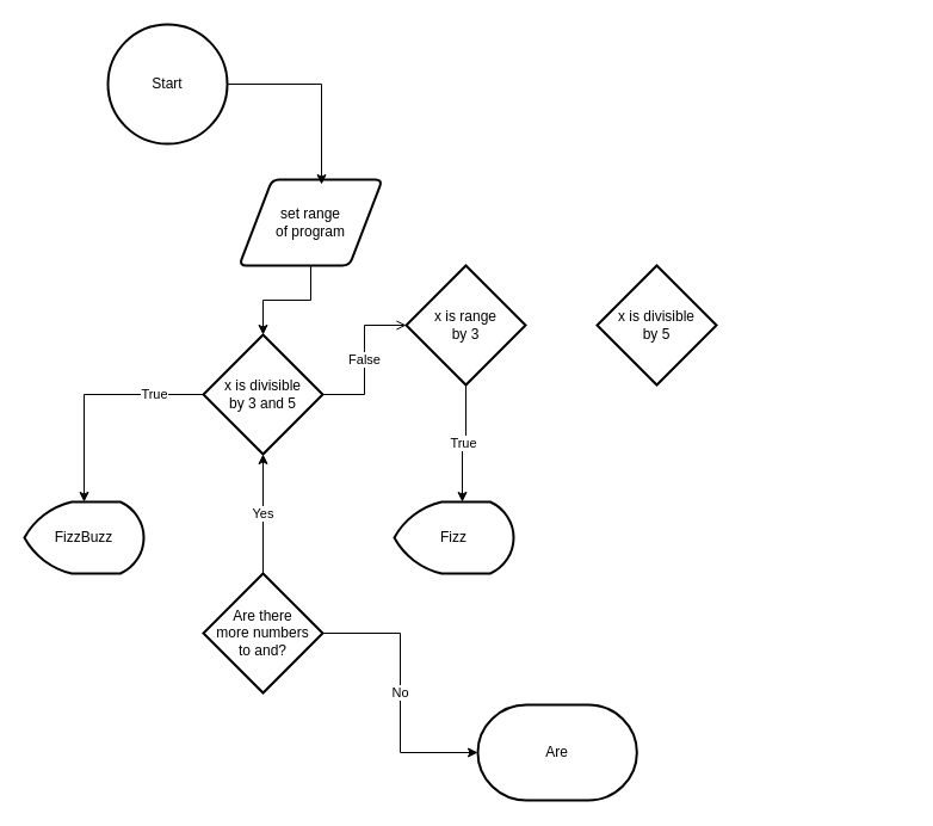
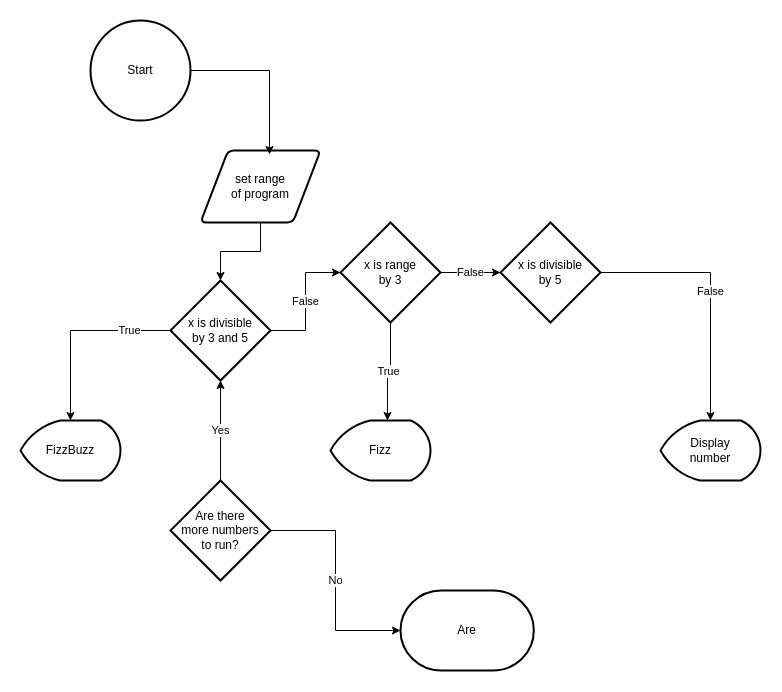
  <mxCell id="0" />
  <mxCell id="1" parent="0" />
  <mxCell id="2" value="Start" style="strokeWidth=2;html=1;shape=mxgraph.flowchart.start_2;whiteSpace=wrap;" vertex="1" parent="1"><mxGeometry x="90" y="20" width="100" height="100" as="geometry" /></mxCell>
  <mxCell id="3" value="set range&lt;div&gt;of program&lt;/div&gt;" style="shape=parallelogram;html=1;strokeWidth=2;perimeter=parallelogramPerimeter;whiteSpace=wrap;rounded=1;arcSize=12;size=0.23;" vertex="1" parent="1"><mxGeometry x="200" y="150" width="120" height="72" as="geometry" /></mxCell>
  <mxCell id="4" style="edgeStyle=orthogonalEdgeStyle;rounded=0;orthogonalLoop=1;jettySize=auto;html=1;entryX=0.575;entryY=0.056;entryDx=0;entryDy=0;entryPerimeter=0;" edge="1" parent="1" source="2" target="3"><mxGeometry relative="1" as="geometry" /></mxCell>
  <mxCell id="5" value="x is divisible&lt;div&gt;by 3 and 5&lt;/div&gt;" style="strokeWidth=2;html=1;shape=mxgraph.flowchart.decision;whiteSpace=wrap;" vertex="1" parent="1"><mxGeometry x="170" y="280" width="100" height="100" as="geometry" /></mxCell>
  <mxCell id="6" value="FizzBuzz" style="strokeWidth=2;html=1;shape=mxgraph.flowchart.display;whiteSpace=wrap;" vertex="1" parent="1"><mxGeometry x="20" y="420" width="100" height="60" as="geometry" /></mxCell>
  <mxCell id="7" value="Fizz" style="strokeWidth=2;html=1;shape=mxgraph.flowchart.display;whiteSpace=wrap;" vertex="1" parent="1"><mxGeometry x="330" y="420" width="100" height="60" as="geometry" /></mxCell>
  <mxCell id="8" style="edgeStyle=orthogonalEdgeStyle;rounded=0;orthogonalLoop=1;jettySize=auto;html=1;entryX=0.5;entryY=0;entryDx=0;entryDy=0;entryPerimeter=0;" edge="1" parent="1" source="3" target="5"><mxGeometry relative="1" as="geometry" /></mxCell>
  <mxCell id="9" style="edgeStyle=orthogonalEdgeStyle;rounded=0;orthogonalLoop=1;jettySize=auto;html=1;entryX=0.5;entryY=0;entryDx=0;entryDy=0;entryPerimeter=0;" edge="1" parent="1" source="5" target="6"><mxGeometry relative="1" as="geometry" /></mxCell>
  <mxCell id="10" value="True" style="edgeLabel;html=1;align=center;verticalAlign=middle;resizable=0;points=[];" vertex="1" connectable="0" parent="9"><mxGeometry x="-0.558" y="-1" relative="1" as="geometry"><mxPoint as="offset" /></mxGeometry></mxCell>
+ <mxCell id="11" value="False" style="edgeStyle=orthogonalEdgeStyle;rounded=0;orthogonalLoop=1;jettySize=auto;html=1;" edge="1" parent="1" source="12" target="14"><mxGeometry relative="1" as="geometry" /></mxCell>
  <mxCell id="12" value="x is range&lt;div&gt;by 3&lt;/div&gt;" style="strokeWidth=2;html=1;shape=mxgraph.flowchart.decision;whiteSpace=wrap;" vertex="1" parent="1"><mxGeometry x="340" y="222" width="100" height="100" as="geometry" /></mxCell>
+ <mxCell id="13" value="False" style="edgeStyle=orthogonalEdgeStyle;rounded=0;orthogonalLoop=1;jettySize=auto;html=1;" edge="1" parent="1" source="14" target="17"><mxGeometry relative="1" as="geometry" /></mxCell>
  <mxCell id="14" value="x is divisible&lt;div&gt;by 5&lt;/div&gt;" style="strokeWidth=2;html=1;shape=mxgraph.flowchart.decision;whiteSpace=wrap;" vertex="1" parent="1"><mxGeometry x="500" y="222" width="100" height="100" as="geometry" /></mxCell>
- <mxCell id="15" value="False" style="edgeStyle=orthogonalEdgeStyle;rounded=0;orthogonalLoop=1;jettySize=auto;html=1;entryX=0;entryY=0.5;entryDx=0;entryDy=0;entryPerimeter=0;endArrow=open;" edge="1" parent="1" source="5" target="12"><mxGeometry relative="1" as="geometry" /></mxCell>
+ <mxCell id="15" value="False" style="edgeStyle=orthogonalEdgeStyle;rounded=0;orthogonalLoop=1;jettySize=auto;html=1;entryX=0;entryY=0.5;entryDx=0;entryDy=0;entryPerimeter=0;" edge="1" parent="1" source="5" target="12"><mxGeometry relative="1" as="geometry" /></mxCell>
  <mxCell id="16" value="True" style="edgeStyle=orthogonalEdgeStyle;rounded=0;orthogonalLoop=1;jettySize=auto;html=1;entryX=0.57;entryY=0;entryDx=0;entryDy=0;entryPerimeter=0;" edge="1" parent="1" source="12" target="7"><mxGeometry relative="1" as="geometry" /></mxCell>
- <mxCell id="18" value="Are there&lt;div&gt;more numbers&lt;/div&gt;&lt;div&gt;to and?&lt;/div&gt;" style="strokeWidth=2;html=1;shape=mxgraph.flowchart.decision;whiteSpace=wrap;" vertex="1" parent="1"><mxGeometry x="170" y="480" width="100" height="100" as="geometry" /></mxCell>
+ <mxCell id="17" value="Display&lt;div&gt;number&lt;/div&gt;" style="strokeWidth=2;html=1;shape=mxgraph.flowchart.display;whiteSpace=wrap;" vertex="1" parent="1"><mxGeometry x="660" y="420" width="100" height="60" as="geometry" /></mxCell>
+ <mxCell id="18" value="Are there&lt;div&gt;more numbers&lt;/div&gt;&lt;div&gt;to run?&lt;/div&gt;" style="strokeWidth=2;html=1;shape=mxgraph.flowchart.decision;whiteSpace=wrap;" vertex="1" parent="1"><mxGeometry x="170" y="480" width="100" height="100" as="geometry" /></mxCell>
  <mxCell id="19" value="Yes" style="edgeStyle=orthogonalEdgeStyle;rounded=0;orthogonalLoop=1;jettySize=auto;html=1;entryX=0.5;entryY=1;entryDx=0;entryDy=0;entryPerimeter=0;" edge="1" parent="1" source="18" target="5"><mxGeometry relative="1" as="geometry" /></mxCell>
  <mxCell id="20" value="Are" style="strokeWidth=2;html=1;shape=mxgraph.flowchart.terminator;whiteSpace=wrap;" vertex="1" parent="1"><mxGeometry x="400" y="590" width="133.33" height="80" as="geometry" /></mxCell>
  <mxCell id="21" value="No" style="edgeStyle=orthogonalEdgeStyle;rounded=0;orthogonalLoop=1;jettySize=auto;html=1;entryX=0;entryY=0.5;entryDx=0;entryDy=0;entryPerimeter=0;" edge="1" parent="1" source="18" target="20"><mxGeometry relative="1" as="geometry" /></mxCell>
